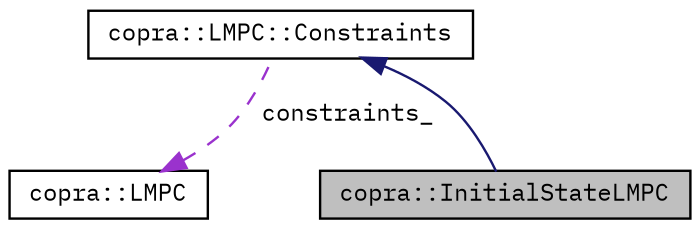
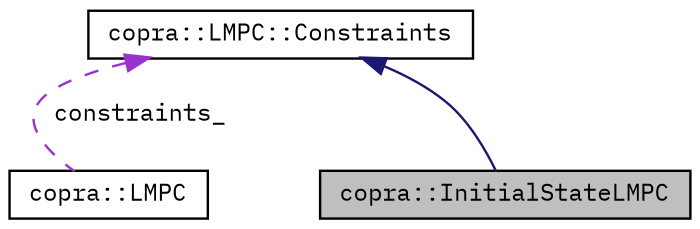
  digraph {
    fontname="IBM Plex Mono"
    node [color=black fillcolor=white fontname="IBM Plex Mono" fontsize=10 shape=record style=filled]
    edge [dir=back fontname="IBM Plex Mono" fontsize=10 labelfontname=Helvetica labelfontsize=10]
    n1 [fillcolor=grey75 fontcolor=black height=0.2 label="copra::InitialStateLMPC" width=0.4]
    n2 [height=0.2 label="copra::LMPC" width=0.4]
    n3 [height=0.2 label="copra::LMPC::Constraints" width=0.4]
    n3 -> n1 [color=midnightblue style=solid]
-   n2 -> n3 [color=darkorchid3 label=" constraints_" style=dashed]
+   n3 -> n2 [color=darkorchid3 label=" constraints_" style=dashed]
  }
